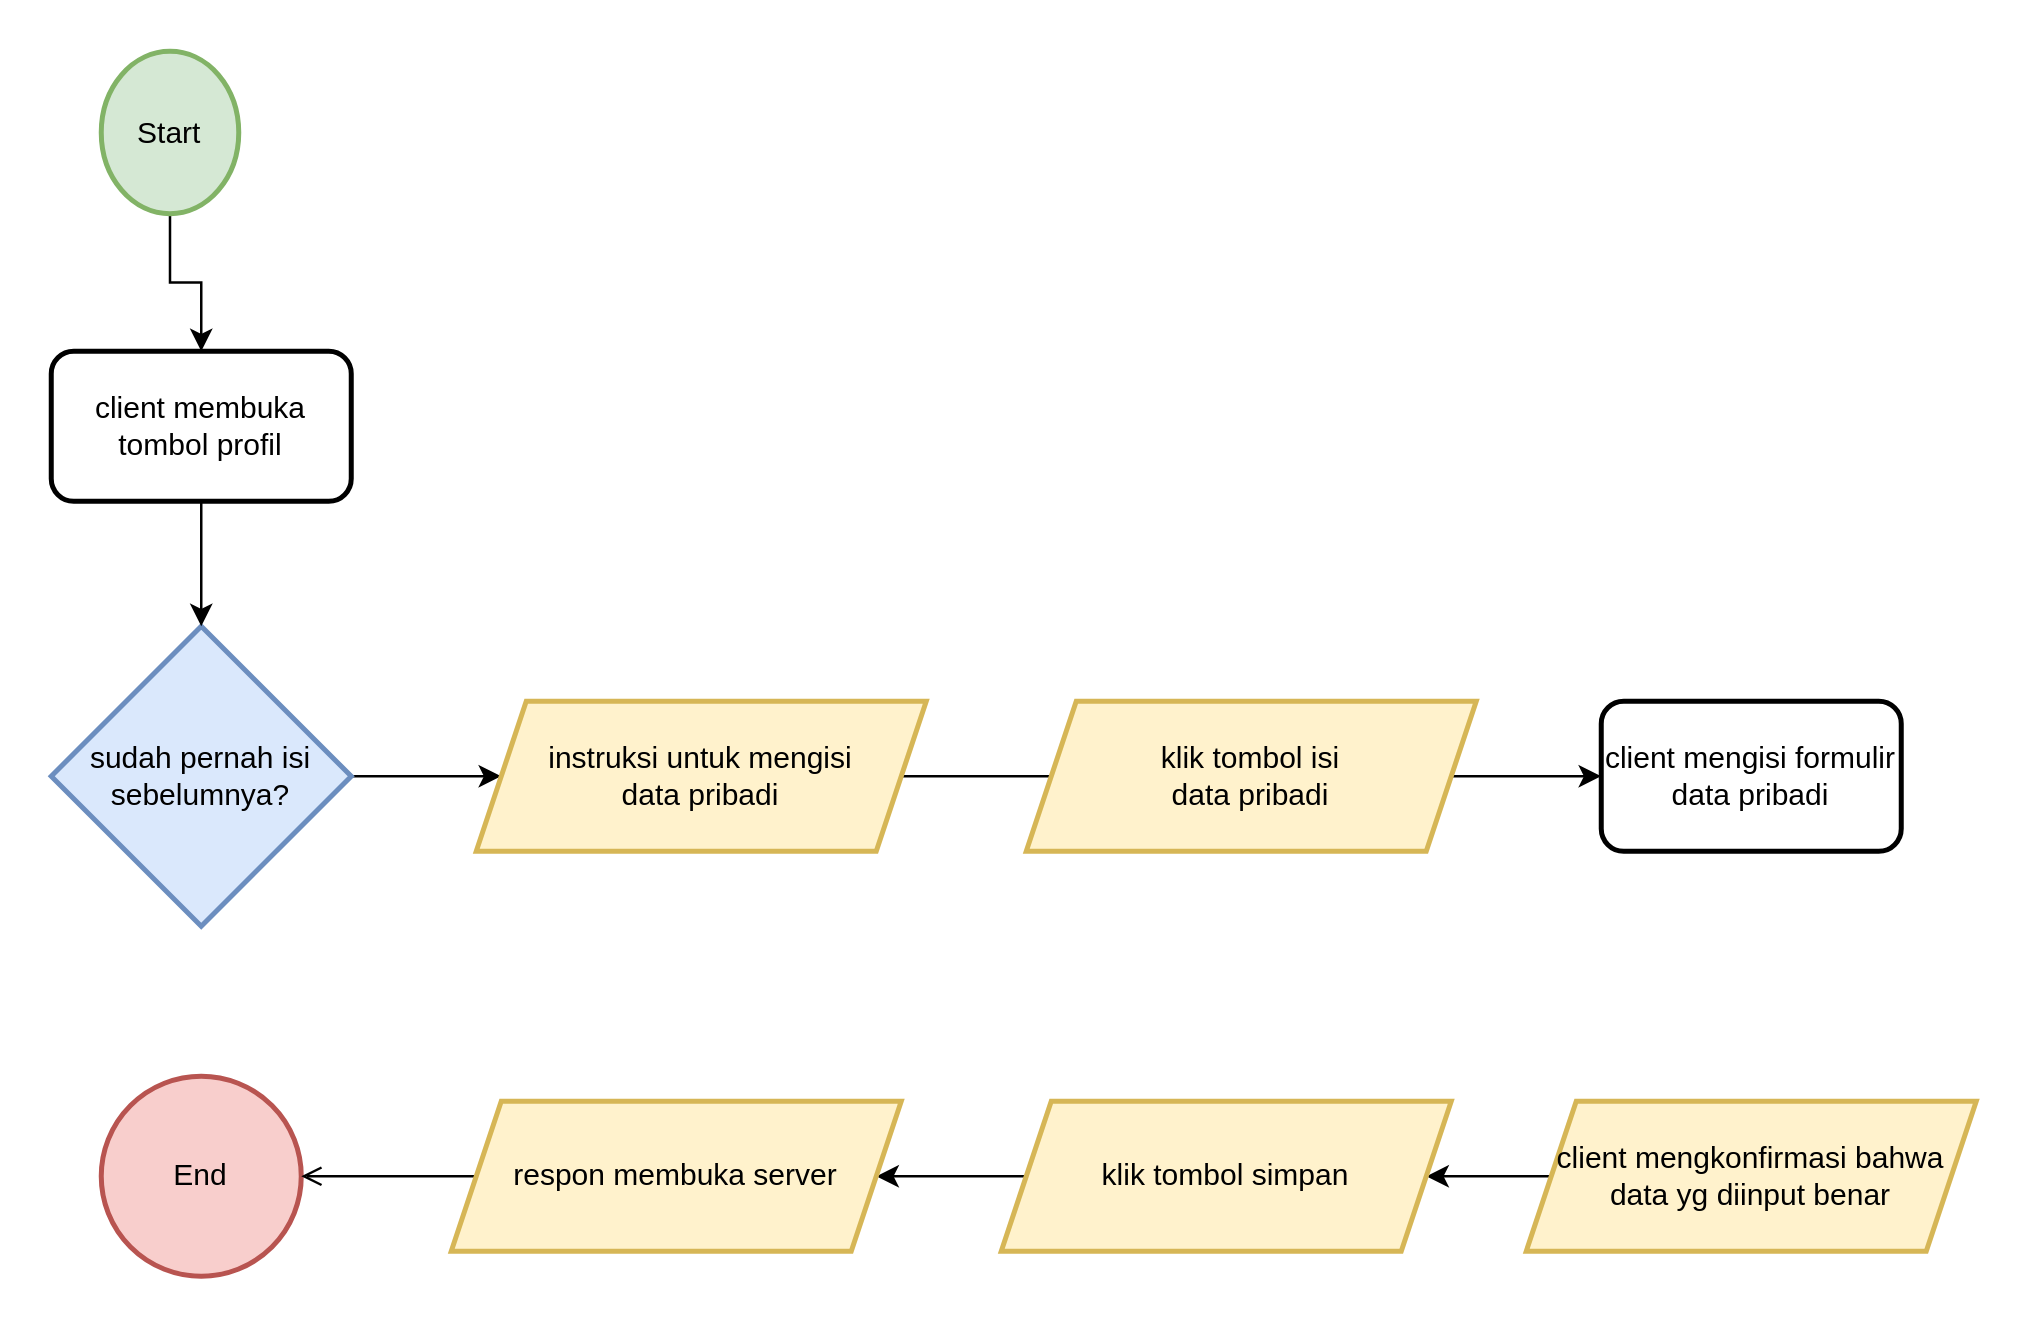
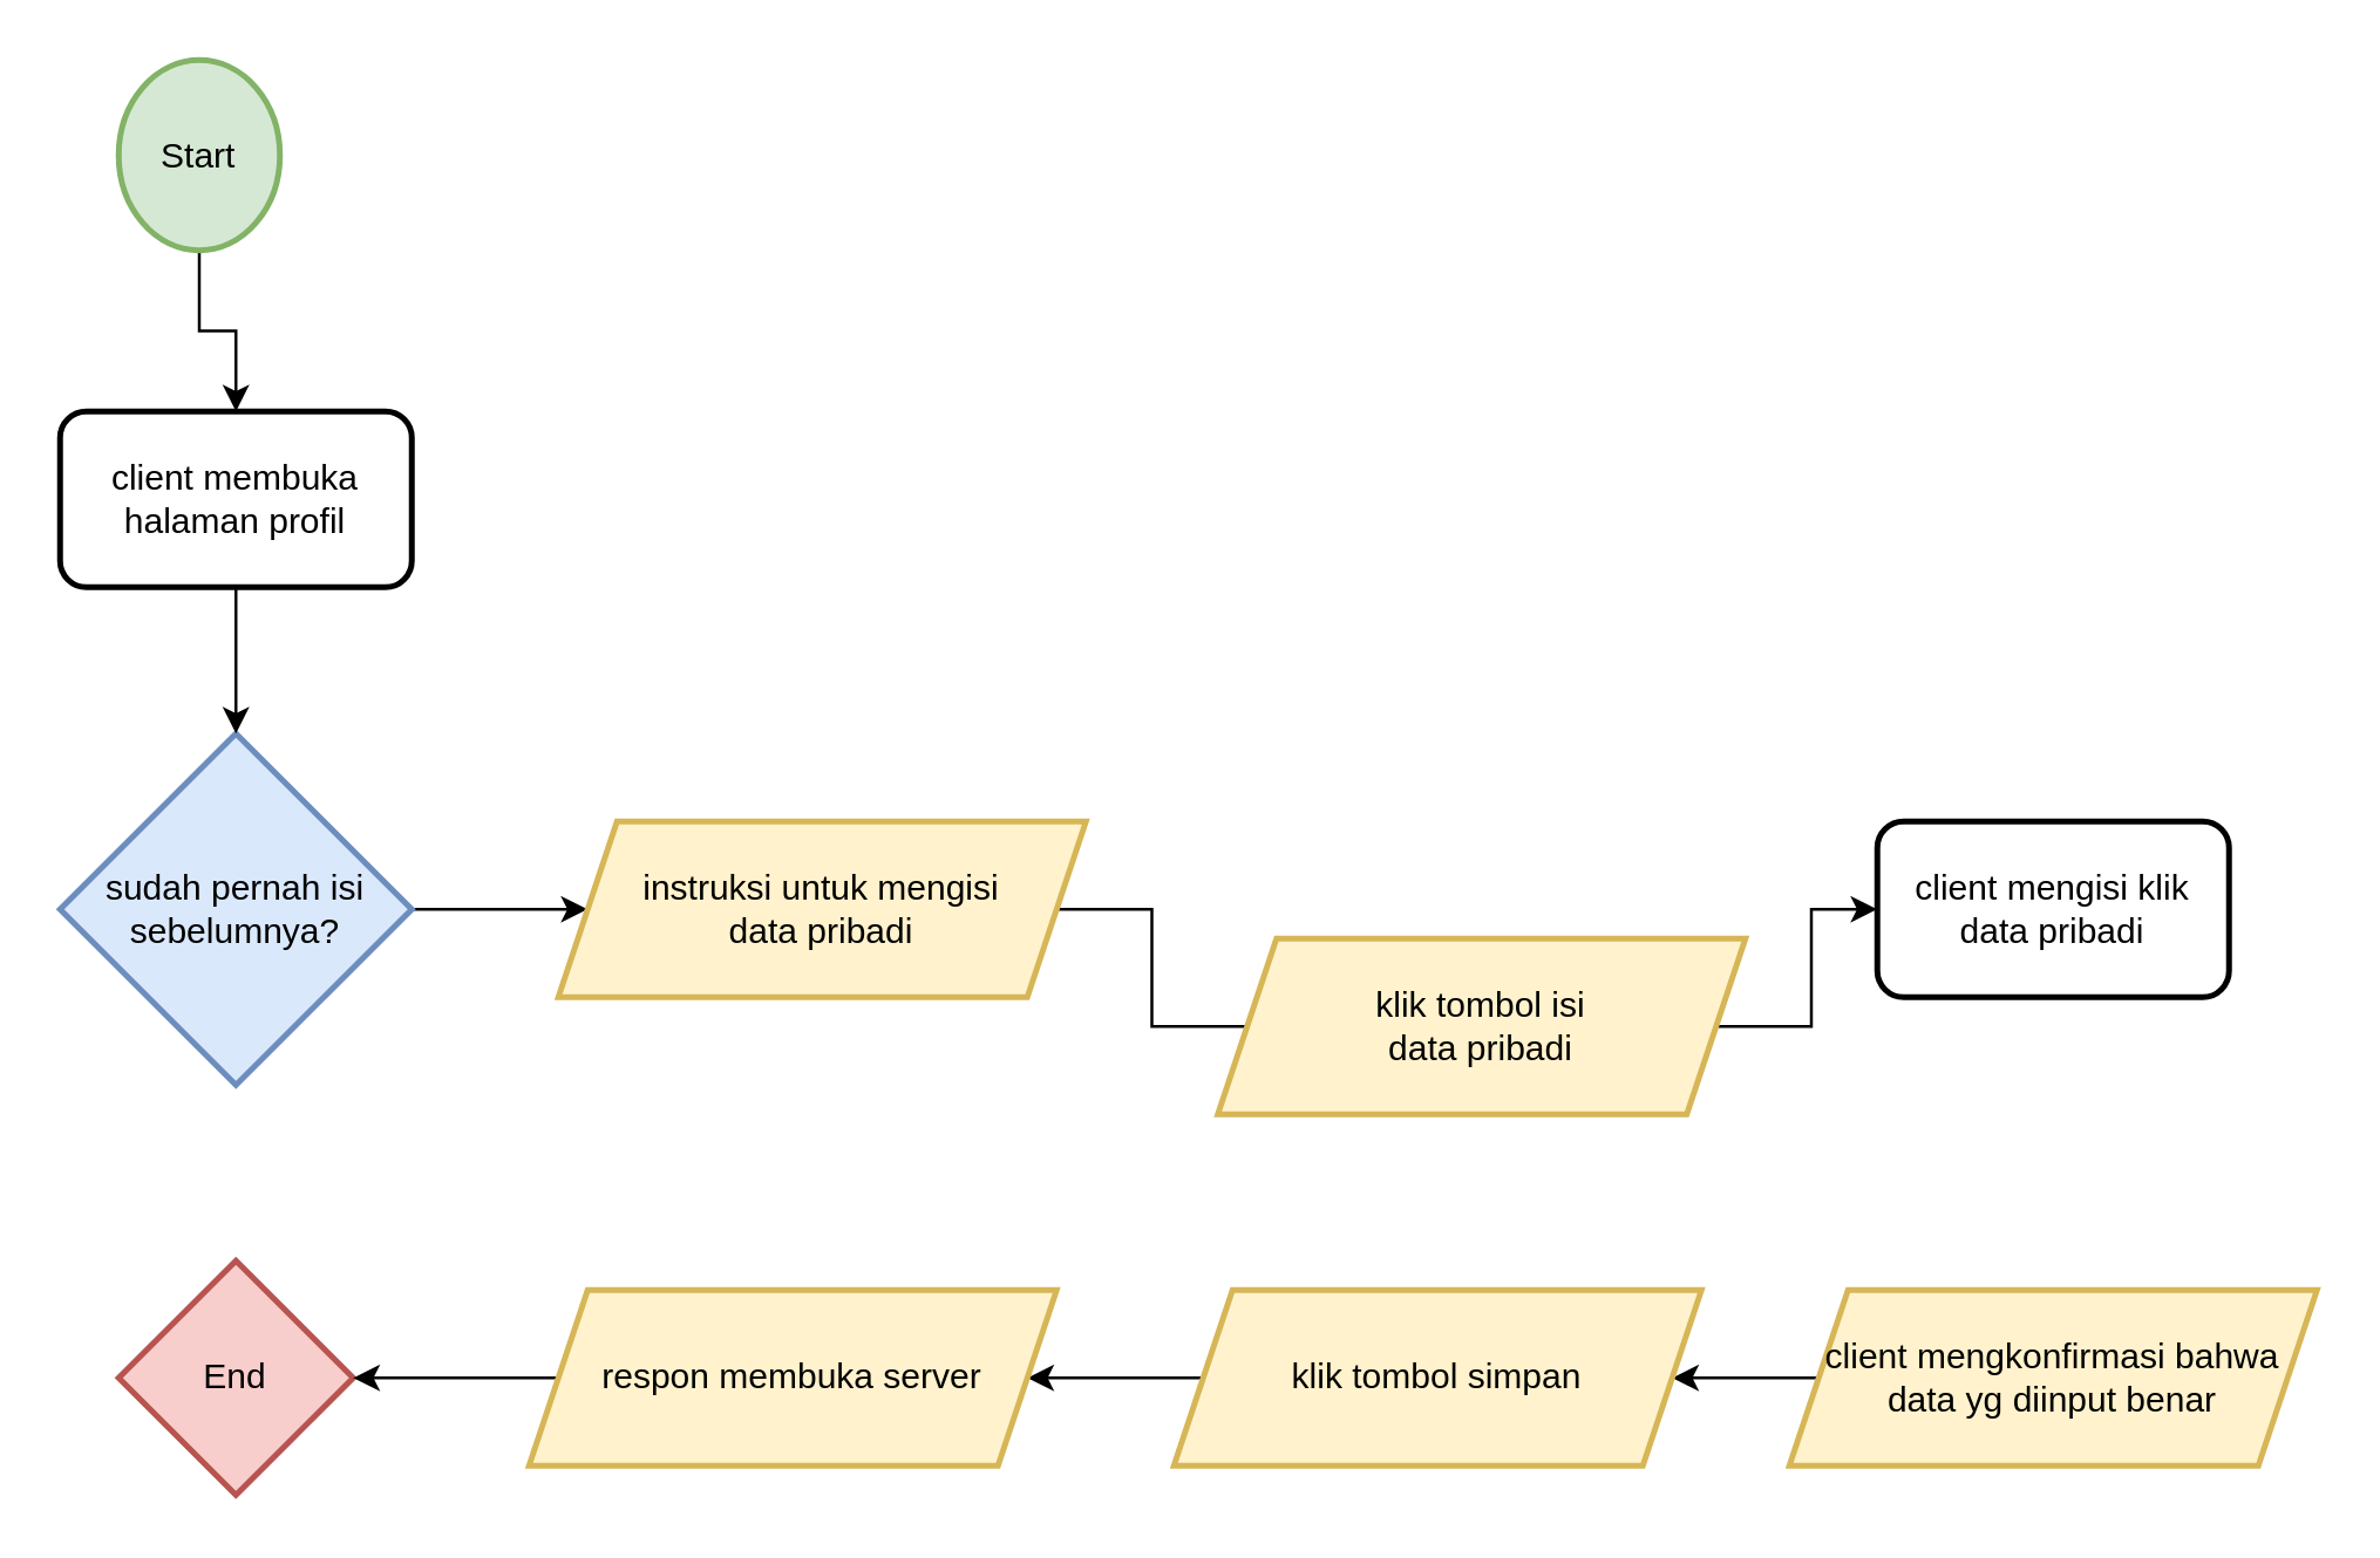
  <mxCell id="0" />
  <mxCell id="1" parent="0" />
  <mxCell id="2" value="" style="edgeStyle=orthogonalEdgeStyle;rounded=0;orthogonalLoop=1;jettySize=auto;html=1;" edge="1" parent="1" source="3" target="8"><mxGeometry relative="1" as="geometry" /></mxCell>
  <mxCell id="3" value="Start" style="ellipse;whiteSpace=wrap;html=1;aspect=fixed;fillColor=#d5e8d4;strokeColor=#82b366;strokeWidth=2;" vertex="1" parent="1"><mxGeometry x="40" y="20" width="55" height="65" as="geometry" /></mxCell>
  <mxCell id="4" value="" style="edgeStyle=orthogonalEdgeStyle;rounded=0;orthogonalLoop=1;jettySize=auto;html=1;" edge="1" parent="1" source="5" target="10"><mxGeometry relative="1" as="geometry" /></mxCell>
  <mxCell id="5" value="sudah pernah isi sebelumnya?" style="rhombus;whiteSpace=wrap;html=1;strokeWidth=2;fillColor=#dae8fc;strokeColor=#6c8ebf;" vertex="1" parent="1"><mxGeometry x="20" y="250" width="120" height="120" as="geometry" /></mxCell>
- <mxCell id="6" value="End" style="ellipse;whiteSpace=wrap;html=1;aspect=fixed;fillColor=#f8cecc;strokeColor=#b85450;strokeWidth=2;" vertex="1" parent="1"><mxGeometry x="40" y="430" width="80" height="80" as="geometry" /></mxCell>
+ <mxCell id="6" value="End" style="rhombus;whiteSpace=wrap;html=1;aspect=fixed;fillColor=#f8cecc;strokeColor=#b85450;strokeWidth=2;" vertex="1" parent="1"><mxGeometry x="40" y="430" width="80" height="80" as="geometry" /></mxCell>
  <mxCell id="7" value="" style="edgeStyle=orthogonalEdgeStyle;rounded=0;orthogonalLoop=1;jettySize=auto;html=1;" edge="1" parent="1" source="8" target="5"><mxGeometry relative="1" as="geometry" /></mxCell>
- <mxCell id="8" value="client membuka tombol profil" style="rounded=1;whiteSpace=wrap;html=1;strokeWidth=2;" vertex="1" parent="1"><mxGeometry x="20" y="140" width="120" height="60" as="geometry" /></mxCell>
+ <mxCell id="8" value="client membuka halaman profil" style="rounded=1;whiteSpace=wrap;html=1;strokeWidth=2;" vertex="1" parent="1"><mxGeometry x="20" y="140" width="120" height="60" as="geometry" /></mxCell>
  <mxCell id="9" value="" style="edgeStyle=orthogonalEdgeStyle;rounded=0;orthogonalLoop=1;jettySize=auto;html=1;endArrow=none;" edge="1" parent="1" source="10" target="12"><mxGeometry relative="1" as="geometry" /></mxCell>
  <mxCell id="10" value="instruksi untuk mengisi&lt;br&gt;data pribadi" style="shape=parallelogram;perimeter=parallelogramPerimeter;whiteSpace=wrap;html=1;fixedSize=1;strokeWidth=2;fillColor=#fff2cc;strokeColor=#d6b656;" vertex="1" parent="1"><mxGeometry x="190" y="280" width="180" height="60" as="geometry" /></mxCell>
  <mxCell id="11" value="" style="edgeStyle=orthogonalEdgeStyle;rounded=0;orthogonalLoop=1;jettySize=auto;html=1;" edge="1" parent="1" source="12" target="13"><mxGeometry relative="1" as="geometry" /></mxCell>
- <mxCell id="12" value="klik tombol isi&lt;br&gt;data pribadi" style="shape=parallelogram;perimeter=parallelogramPerimeter;whiteSpace=wrap;html=1;fixedSize=1;strokeWidth=2;fillColor=#fff2cc;strokeColor=#d6b656;" vertex="1" parent="1"><mxGeometry x="410" y="280" width="180" height="60" as="geometry" /></mxCell>
- <mxCell id="13" value="client mengisi formulir data pribadi" style="rounded=1;whiteSpace=wrap;html=1;strokeWidth=2;" vertex="1" parent="1"><mxGeometry x="640" y="280" width="120" height="60" as="geometry" /></mxCell>
+ <mxCell id="12" value="klik tombol isi&lt;br&gt;data pribadi" style="shape=parallelogram;perimeter=parallelogramPerimeter;whiteSpace=wrap;html=1;fixedSize=1;strokeWidth=2;fillColor=#fff2cc;strokeColor=#d6b656;" vertex="1" parent="1"><mxGeometry x="415" y="320" width="180" height="60" as="geometry" /></mxCell>
+ <mxCell id="13" value="client mengisi klik data pribadi" style="rounded=1;whiteSpace=wrap;html=1;strokeWidth=2;" vertex="1" parent="1"><mxGeometry x="640" y="280" width="120" height="60" as="geometry" /></mxCell>
  <mxCell id="14" value="" style="edgeStyle=orthogonalEdgeStyle;rounded=0;orthogonalLoop=1;jettySize=auto;html=1;" edge="1" parent="1" source="15" target="17"><mxGeometry relative="1" as="geometry" /></mxCell>
  <mxCell id="15" value="client mengkonfirmasi bahwa&lt;br&gt;data yg diinput benar" style="shape=parallelogram;perimeter=parallelogramPerimeter;whiteSpace=wrap;html=1;fixedSize=1;strokeWidth=2;fillColor=#fff2cc;strokeColor=#d6b656;" vertex="1" parent="1"><mxGeometry x="610" y="440" width="180" height="60" as="geometry" /></mxCell>
  <mxCell id="16" value="" style="edgeStyle=orthogonalEdgeStyle;rounded=0;orthogonalLoop=1;jettySize=auto;html=1;" edge="1" parent="1" source="17" target="19"><mxGeometry relative="1" as="geometry" /></mxCell>
  <mxCell id="17" value="klik tombol simpan" style="shape=parallelogram;perimeter=parallelogramPerimeter;whiteSpace=wrap;html=1;fixedSize=1;strokeWidth=2;fillColor=#fff2cc;strokeColor=#d6b656;" vertex="1" parent="1"><mxGeometry x="400" y="440" width="180" height="60" as="geometry" /></mxCell>
- <mxCell id="18" value="" style="edgeStyle=orthogonalEdgeStyle;rounded=0;orthogonalLoop=1;jettySize=auto;html=1;endArrow=open;" edge="1" parent="1" source="19" target="6"><mxGeometry relative="1" as="geometry" /></mxCell>
+ <mxCell id="18" value="" style="edgeStyle=orthogonalEdgeStyle;rounded=0;orthogonalLoop=1;jettySize=auto;html=1;" edge="1" parent="1" source="19" target="6"><mxGeometry relative="1" as="geometry" /></mxCell>
  <mxCell id="19" value="respon membuka server" style="shape=parallelogram;perimeter=parallelogramPerimeter;whiteSpace=wrap;html=1;fixedSize=1;strokeWidth=2;fillColor=#fff2cc;strokeColor=#d6b656;" vertex="1" parent="1"><mxGeometry x="180" y="440" width="180" height="60" as="geometry" /></mxCell>
